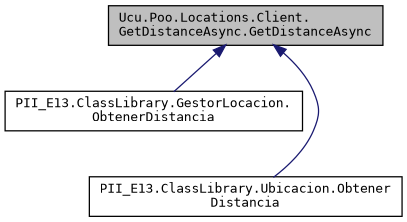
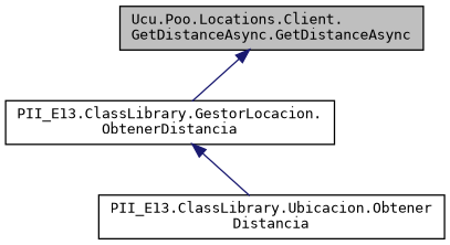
  digraph {
    fontname="DejaVu Sans Mono"
    rankdir=TB
    node [color=black fillcolor=white fontname="DejaVu Sans Mono" fontsize=10 shape=record style=filled]
    edge [color=midnightblue dir=back fontname="DejaVu Sans Mono" fontsize=10 labelfontname=Helvetica labelfontsize=10 style=solid]
    n1 [fillcolor=grey75 fontcolor=black height=0.2 label="Ucu.Poo.Locations.Client.\lGetDistanceAsync.GetDistanceAsync" width=0.4]
    n2 [height=0.2 label="PII_E13.ClassLibrary.GestorLocacion.\lObtenerDistancia" width=0.4]
    n3 [height=0.2 label="PII_E13.ClassLibrary.Ubicacion.Obtener\lDistancia" width=0.4]
    n1 -> n2
-   n1 -> n3
+   n2 -> n3
  }
